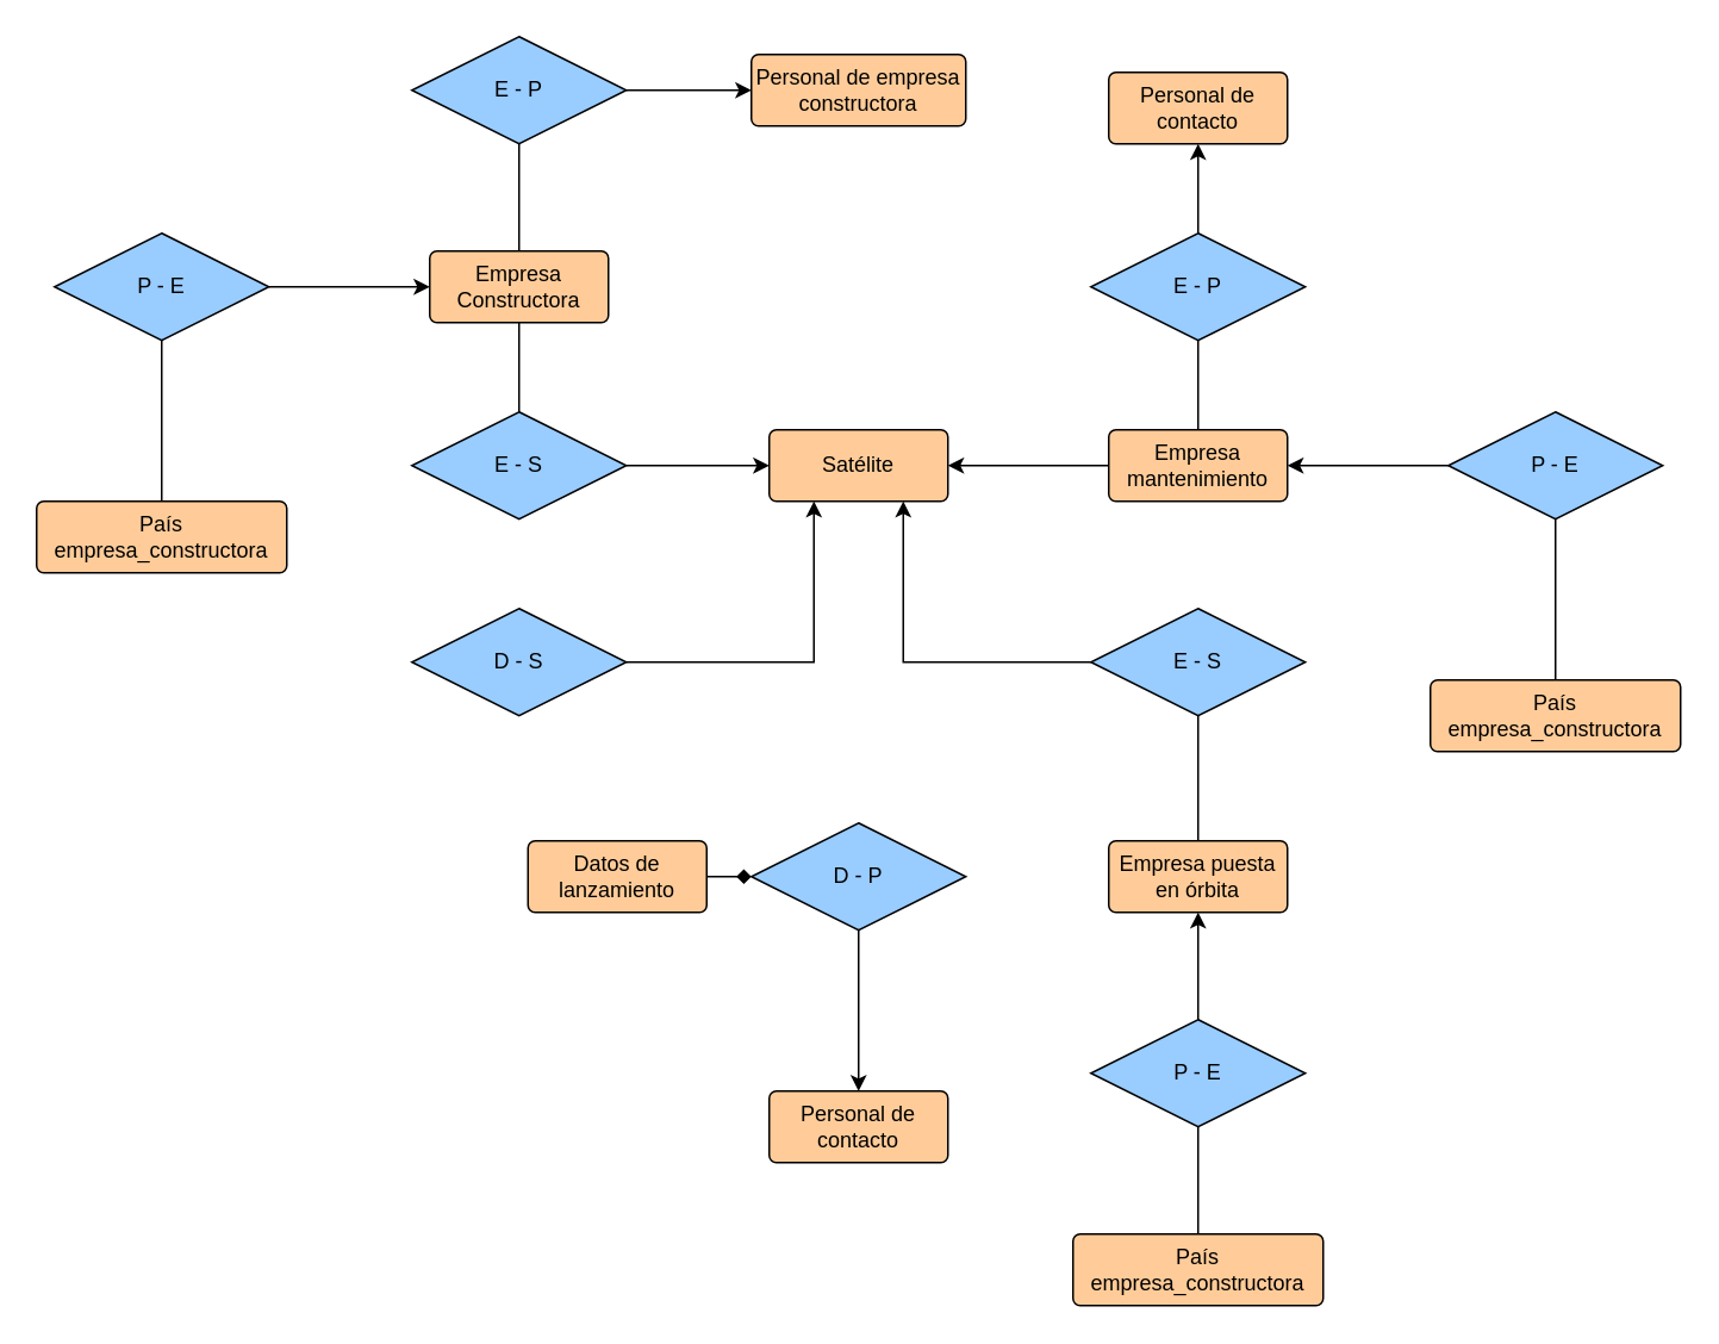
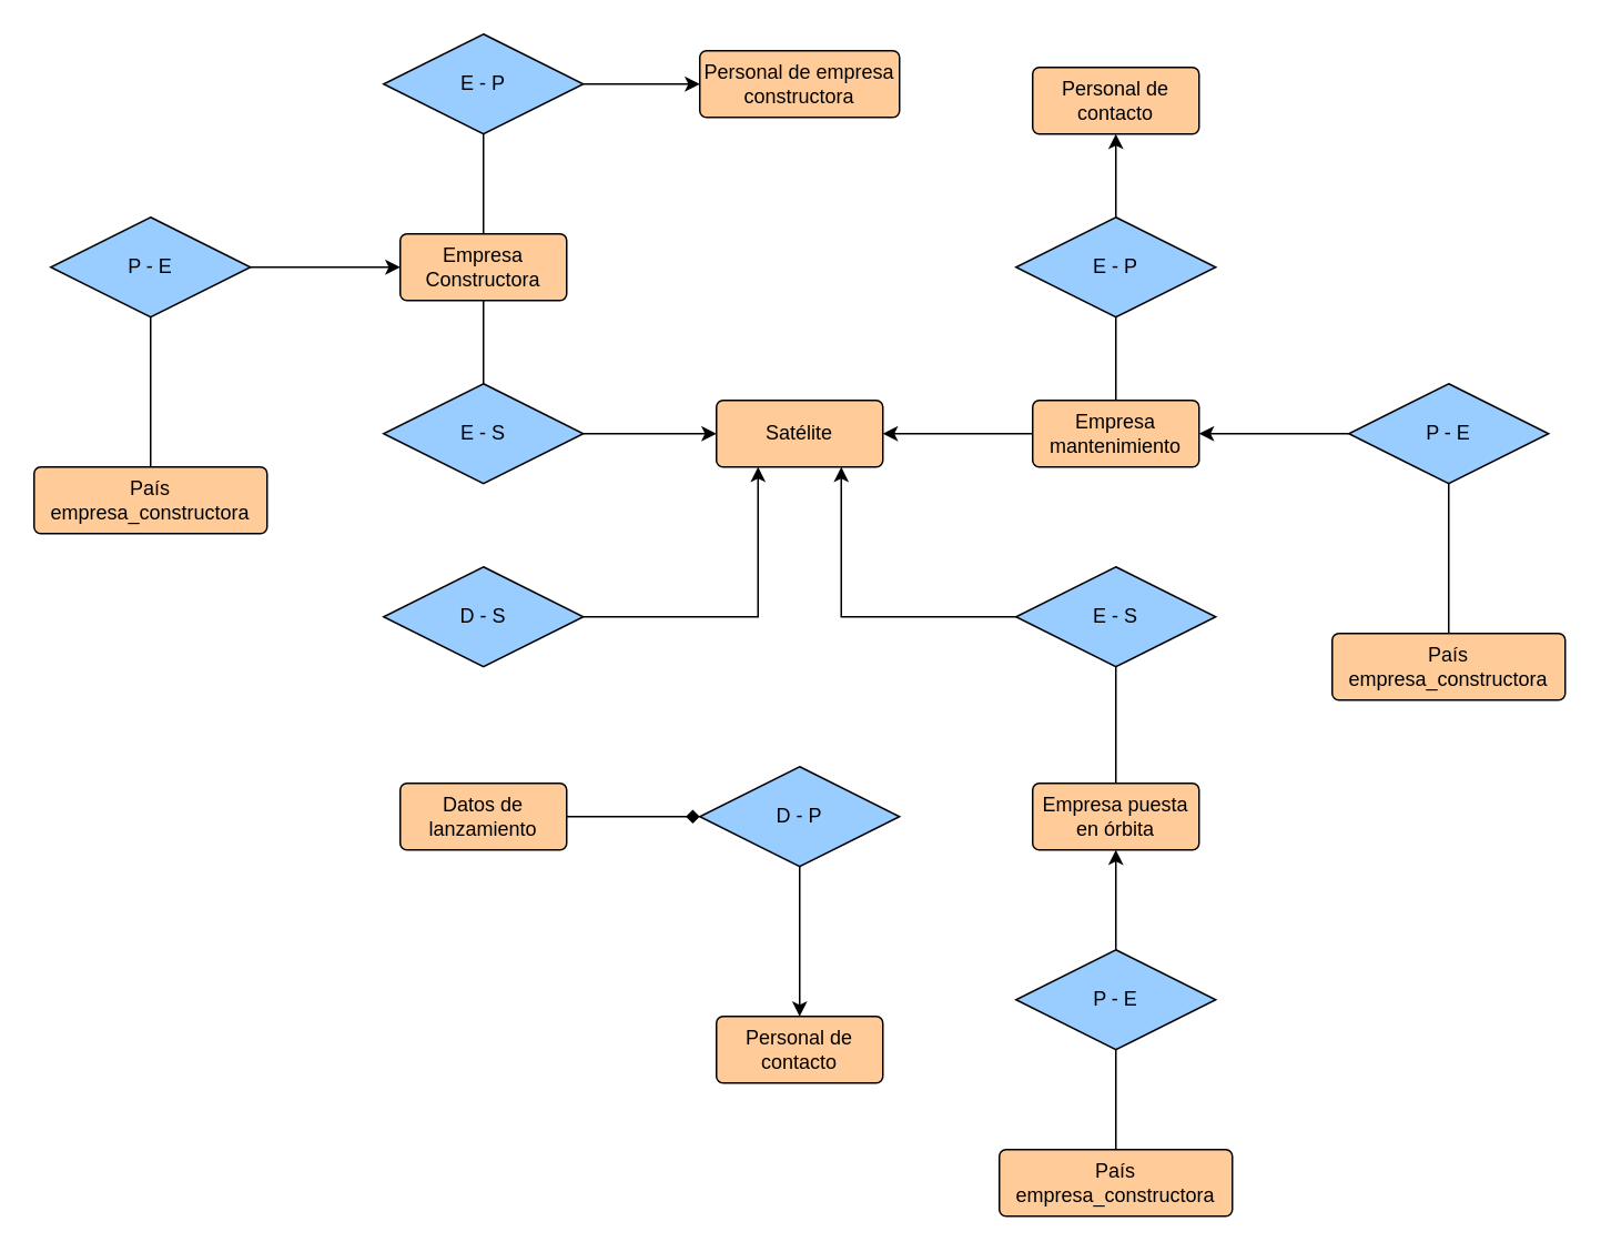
  <mxCell id="0" />
  <mxCell id="1" parent="0" />
  <mxCell id="2" value="Empresa Constructora" style="rounded=1;arcSize=10;whiteSpace=wrap;html=1;align=center;fillColor=#FFCC99;" vertex="1" parent="1"><mxGeometry x="240" y="140" width="100" height="40" as="geometry" /></mxCell>
  <mxCell id="3" value="Satélite" style="rounded=1;arcSize=10;whiteSpace=wrap;html=1;align=center;fillColor=#FFCC99;" vertex="1" parent="1"><mxGeometry x="430" y="240" width="100" height="40" as="geometry" /></mxCell>
  <mxCell id="4" value="Empresa puesta en órbita" style="rounded=1;arcSize=10;whiteSpace=wrap;html=1;align=center;fillColor=#FFCC99;" vertex="1" parent="1"><mxGeometry x="620" y="470" width="100" height="40" as="geometry" /></mxCell>
- <mxCell id="5" value="Datos de lanzamiento" style="rounded=1;arcSize=10;whiteSpace=wrap;html=1;align=center;fillColor=#FFCC99;" vertex="1" parent="1"><mxGeometry x="295" y="470" width="100" height="40" as="geometry" /></mxCell>
+ <mxCell id="5" value="Datos de lanzamiento" style="rounded=1;arcSize=10;whiteSpace=wrap;html=1;align=center;fillColor=#FFCC99;" vertex="1" parent="1"><mxGeometry x="240" y="470" width="100" height="40" as="geometry" /></mxCell>
  <mxCell id="6" value="Personal de empresa constructora" style="rounded=1;arcSize=10;whiteSpace=wrap;html=1;align=center;fillColor=#FFCC99;" vertex="1" parent="1"><mxGeometry x="420" y="30" width="120" height="40" as="geometry" /></mxCell>
  <mxCell id="7" value="Personal de contacto" style="rounded=1;arcSize=10;whiteSpace=wrap;html=1;align=center;fillColor=#FFCC99;" vertex="1" parent="1"><mxGeometry x="430" y="610" width="100" height="40" as="geometry" /></mxCell>
  <mxCell id="8" style="edgeStyle=orthogonalEdgeStyle;rounded=0;orthogonalLoop=1;jettySize=auto;html=1;exitX=0;exitY=0.5;exitDx=0;exitDy=0;" edge="1" parent="1" source="9" target="3"><mxGeometry relative="1" as="geometry" /></mxCell>
  <mxCell id="9" value="Empresa mantenimiento" style="rounded=1;arcSize=10;whiteSpace=wrap;html=1;align=center;fillColor=#FFCC99;" vertex="1" parent="1"><mxGeometry x="620" y="240" width="100" height="40" as="geometry" /></mxCell>
  <mxCell id="10" value="Personal de contacto" style="rounded=1;arcSize=10;whiteSpace=wrap;html=1;align=center;fillColor=#FFCC99;" vertex="1" parent="1"><mxGeometry x="620" y="40" width="100" height="40" as="geometry" /></mxCell>
  <mxCell id="11" style="edgeStyle=orthogonalEdgeStyle;rounded=0;orthogonalLoop=1;jettySize=auto;html=1;exitX=1;exitY=0.5;exitDx=0;exitDy=0;" edge="1" parent="1" source="12" target="3"><mxGeometry relative="1" as="geometry" /></mxCell>
  <mxCell id="12" value="E - S" style="shape=rhombus;perimeter=rhombusPerimeter;whiteSpace=wrap;html=1;align=center;fillColor=#99CCFF;" vertex="1" parent="1"><mxGeometry x="230" y="230" width="120" height="60" as="geometry" /></mxCell>
  <mxCell id="13" value="" style="endArrow=none;html=1;rounded=0;exitX=0.5;exitY=1;exitDx=0;exitDy=0;entryX=0.5;entryY=0;entryDx=0;entryDy=0;" edge="1" parent="1" source="2" target="12"><mxGeometry relative="1" as="geometry"><mxPoint x="160" y="260" as="sourcePoint" /><mxPoint x="320" y="260" as="targetPoint" /></mxGeometry></mxCell>
  <mxCell id="14" style="edgeStyle=orthogonalEdgeStyle;rounded=0;orthogonalLoop=1;jettySize=auto;html=1;exitX=1;exitY=0.5;exitDx=0;exitDy=0;entryX=0;entryY=0.5;entryDx=0;entryDy=0;" edge="1" parent="1" source="15" target="6"><mxGeometry relative="1" as="geometry" /></mxCell>
  <mxCell id="15" value="E - P" style="shape=rhombus;perimeter=rhombusPerimeter;whiteSpace=wrap;html=1;align=center;strokeColor=#000000;fillColor=#99CCFF;" vertex="1" parent="1"><mxGeometry x="230" y="20" width="120" height="60" as="geometry" /></mxCell>
  <mxCell id="16" value="" style="endArrow=none;html=1;rounded=0;exitX=0.5;exitY=0;exitDx=0;exitDy=0;entryX=0.5;entryY=1;entryDx=0;entryDy=0;" edge="1" parent="1" source="2" target="15"><mxGeometry relative="1" as="geometry"><mxPoint x="500" y="140" as="sourcePoint" /><mxPoint x="660" y="140" as="targetPoint" /></mxGeometry></mxCell>
  <mxCell id="17" style="edgeStyle=orthogonalEdgeStyle;rounded=0;orthogonalLoop=1;jettySize=auto;html=1;exitX=1;exitY=0.5;exitDx=0;exitDy=0;entryX=0.25;entryY=1;entryDx=0;entryDy=0;" edge="1" parent="1" source="18" target="3"><mxGeometry relative="1" as="geometry" /></mxCell>
  <mxCell id="18" value="D - S" style="shape=rhombus;perimeter=rhombusPerimeter;whiteSpace=wrap;html=1;align=center;fillColor=#99CCFF;" vertex="1" parent="1"><mxGeometry x="230" y="340" width="120" height="60" as="geometry" /></mxCell>
  <mxCell id="19" style="edgeStyle=orthogonalEdgeStyle;rounded=0;orthogonalLoop=1;jettySize=auto;html=1;exitX=0.5;exitY=1;exitDx=0;exitDy=0;entryX=0.5;entryY=0;entryDx=0;entryDy=0;" edge="1" parent="1" source="20" target="7"><mxGeometry relative="1" as="geometry" /></mxCell>
  <mxCell id="20" value="D - P" style="shape=rhombus;perimeter=rhombusPerimeter;whiteSpace=wrap;html=1;align=center;fillColor=#99CCFF;" vertex="1" parent="1"><mxGeometry x="420" y="460" width="120" height="60" as="geometry" /></mxCell>
  <mxCell id="21" value="" style="endArrow=diamond;html=1;rounded=0;exitX=1;exitY=0.5;exitDx=0;exitDy=0;entryX=0;entryY=0.5;entryDx=0;entryDy=0;" edge="1" parent="1" source="5" target="20"><mxGeometry relative="1" as="geometry"><mxPoint x="450" y="490" as="sourcePoint" /><mxPoint x="610" y="490" as="targetPoint" /></mxGeometry></mxCell>
  <mxCell id="22" style="edgeStyle=orthogonalEdgeStyle;rounded=0;orthogonalLoop=1;jettySize=auto;html=1;exitX=0;exitY=0.5;exitDx=0;exitDy=0;entryX=0.75;entryY=1;entryDx=0;entryDy=0;" edge="1" parent="1" source="23" target="3"><mxGeometry relative="1" as="geometry" /></mxCell>
  <mxCell id="23" value="E - S" style="shape=rhombus;perimeter=rhombusPerimeter;whiteSpace=wrap;html=1;align=center;fillColor=#99CCFF;" vertex="1" parent="1"><mxGeometry x="610" y="340" width="120" height="60" as="geometry" /></mxCell>
  <mxCell id="24" value="" style="endArrow=none;html=1;rounded=0;entryX=0.5;entryY=0;entryDx=0;entryDy=0;" edge="1" parent="1" source="23" target="4"><mxGeometry relative="1" as="geometry"><mxPoint x="510" y="450" as="sourcePoint" /><mxPoint x="670" y="450" as="targetPoint" /></mxGeometry></mxCell>
  <mxCell id="25" style="edgeStyle=orthogonalEdgeStyle;rounded=0;orthogonalLoop=1;jettySize=auto;html=1;exitX=0.5;exitY=0;exitDx=0;exitDy=0;entryX=0.5;entryY=1;entryDx=0;entryDy=0;" edge="1" parent="1" source="26" target="10"><mxGeometry relative="1" as="geometry" /></mxCell>
  <mxCell id="26" value="E - P" style="shape=rhombus;perimeter=rhombusPerimeter;whiteSpace=wrap;html=1;align=center;fillColor=#99CCFF;" vertex="1" parent="1"><mxGeometry x="610" y="130" width="120" height="60" as="geometry" /></mxCell>
  <mxCell id="27" value="" style="endArrow=none;html=1;rounded=0;exitX=0.5;exitY=0;exitDx=0;exitDy=0;entryX=0.5;entryY=1;entryDx=0;entryDy=0;" edge="1" parent="1" source="9" target="26"><mxGeometry relative="1" as="geometry"><mxPoint x="540" y="270" as="sourcePoint" /><mxPoint x="630" y="270" as="targetPoint" /></mxGeometry></mxCell>
  <mxCell id="28" style="edgeStyle=orthogonalEdgeStyle;rounded=0;orthogonalLoop=1;jettySize=auto;html=1;exitX=1;exitY=0.5;exitDx=0;exitDy=0;" edge="1" parent="1" source="29" target="2"><mxGeometry relative="1" as="geometry" /></mxCell>
  <mxCell id="29" value="P - E" style="shape=rhombus;perimeter=rhombusPerimeter;whiteSpace=wrap;html=1;align=center;fillColor=#99CCFF;" vertex="1" parent="1"><mxGeometry x="30" y="130" width="120" height="60" as="geometry" /></mxCell>
  <mxCell id="30" value="" style="endArrow=none;html=1;rounded=0;exitX=0.5;exitY=1;exitDx=0;exitDy=0;" edge="1" parent="1" source="29"><mxGeometry relative="1" as="geometry"><mxPoint x="130" y="250" as="sourcePoint" /><mxPoint x="90" y="280" as="targetPoint" /></mxGeometry></mxCell>
  <mxCell id="31" value="País empresa_constructora" style="rounded=1;arcSize=10;whiteSpace=wrap;html=1;align=center;fillColor=#FFCC99;" vertex="1" parent="1"><mxGeometry x="20" y="280" width="140" height="40" as="geometry" /></mxCell>
  <mxCell id="32" style="edgeStyle=orthogonalEdgeStyle;rounded=0;orthogonalLoop=1;jettySize=auto;html=1;exitX=0;exitY=0.5;exitDx=0;exitDy=0;" edge="1" parent="1" source="33" target="9"><mxGeometry relative="1" as="geometry" /></mxCell>
  <mxCell id="33" value="P - E" style="shape=rhombus;perimeter=rhombusPerimeter;whiteSpace=wrap;html=1;align=center;fillColor=#99CCFF;" vertex="1" parent="1"><mxGeometry x="810" y="230" width="120" height="60" as="geometry" /></mxCell>
  <mxCell id="34" value="" style="endArrow=none;html=1;rounded=0;exitX=0.5;exitY=1;exitDx=0;exitDy=0;" edge="1" parent="1" source="33"><mxGeometry relative="1" as="geometry"><mxPoint x="910" y="350" as="sourcePoint" /><mxPoint x="870" y="380" as="targetPoint" /></mxGeometry></mxCell>
  <mxCell id="35" value="País empresa_constructora" style="rounded=1;arcSize=10;whiteSpace=wrap;html=1;align=center;fillColor=#FFCC99;" vertex="1" parent="1"><mxGeometry x="800" y="380" width="140" height="40" as="geometry" /></mxCell>
  <mxCell id="36" style="edgeStyle=orthogonalEdgeStyle;rounded=0;orthogonalLoop=1;jettySize=auto;html=1;exitX=0.5;exitY=0;exitDx=0;exitDy=0;entryX=0.5;entryY=1;entryDx=0;entryDy=0;" edge="1" parent="1" source="37" target="4"><mxGeometry relative="1" as="geometry" /></mxCell>
  <mxCell id="37" value="P - E" style="shape=rhombus;perimeter=rhombusPerimeter;whiteSpace=wrap;html=1;align=center;fillColor=#99CCFF;" vertex="1" parent="1"><mxGeometry x="610" y="570" width="120" height="60" as="geometry" /></mxCell>
  <mxCell id="38" value="País empresa_constructora" style="rounded=1;arcSize=10;whiteSpace=wrap;html=1;align=center;fillColor=#FFCC99;" vertex="1" parent="1"><mxGeometry x="600" y="690" width="140" height="40" as="geometry" /></mxCell>
  <mxCell id="39" value="" style="endArrow=none;html=1;rounded=0;exitX=0.5;exitY=0;exitDx=0;exitDy=0;entryX=0.5;entryY=1;entryDx=0;entryDy=0;" edge="1" parent="1" source="38" target="37"><mxGeometry relative="1" as="geometry"><mxPoint x="380" y="720" as="sourcePoint" /><mxPoint x="540" y="720" as="targetPoint" /></mxGeometry></mxCell>
